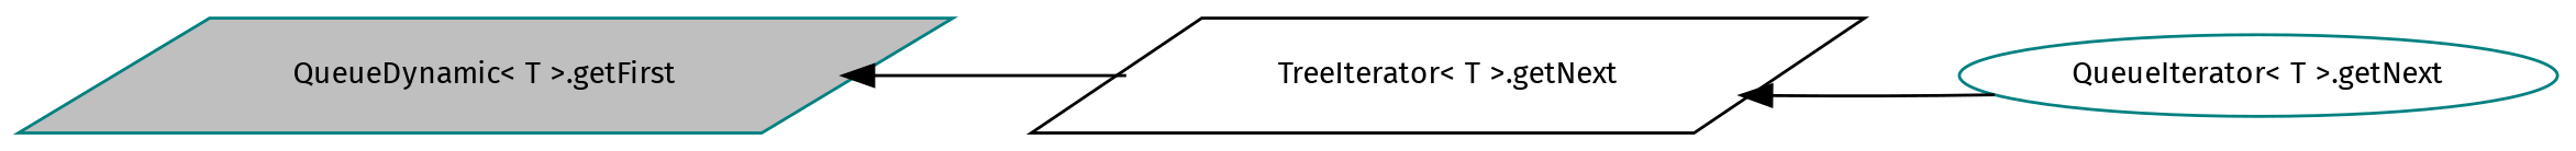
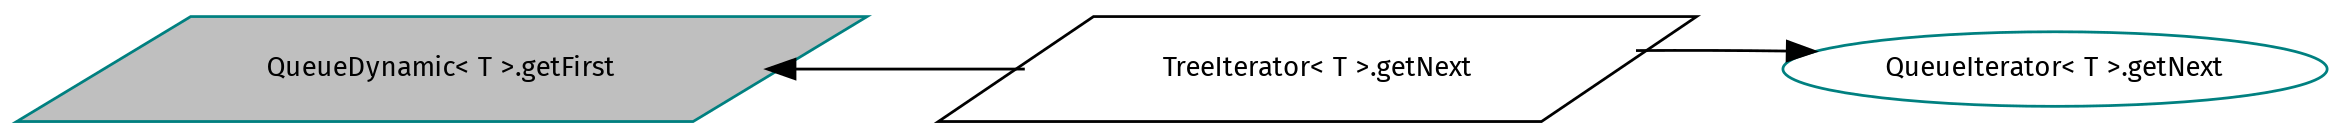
  digraph {
    fontname="Fira Sans"
    rankdir=LR
    node [color=teal fillcolor=white fontname="Fira Sans" fontsize=10 shape=parallelogram style=filled]
    edge [color=black dir=back fontname="Fira Sans" fontsize=10 labelfontname=Helvetica labelfontsize=10 style=solid]
    n1 [fillcolor=grey75 fontcolor=black height=0.2 label="QueueDynamic\< T \>.getFirst" width=0.4]
    n2 [color=black height=0.2 label="TreeIterator\< T \>.getNext" width=0.4]
    n3 [height=0.2 label="QueueIterator\< T \>.getNext" shape=ellipse width=0.4]
    n1 -> n2
-   n2 -> n3
+   n3 -> n2
  }
